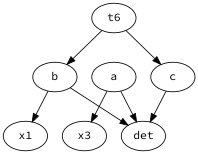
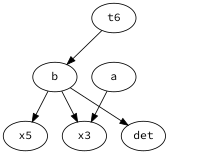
  digraph {
    fontname="Source Code Pro"
    node [fontname="Source Code Pro"]
    edge [fontname="Source Code Pro"]
    n1 [label=t6]
    b
-   c
    det
-   x1
+   x1 [label=x5]
    n6 [label=x3]
    a
    n1 -> b
-   n1 -> c
    b -> det
    b -> x1
-   c -> det
-   a -> det
+   b -> n6
    a -> n6
  }
